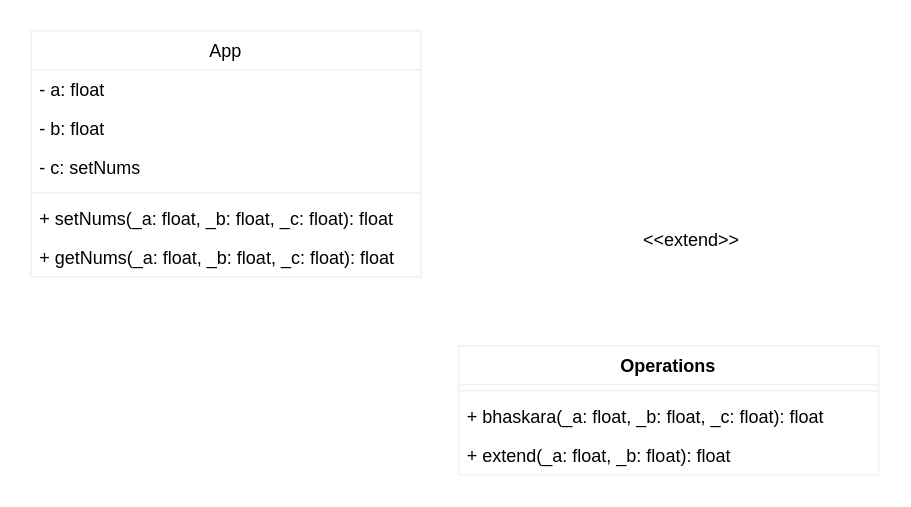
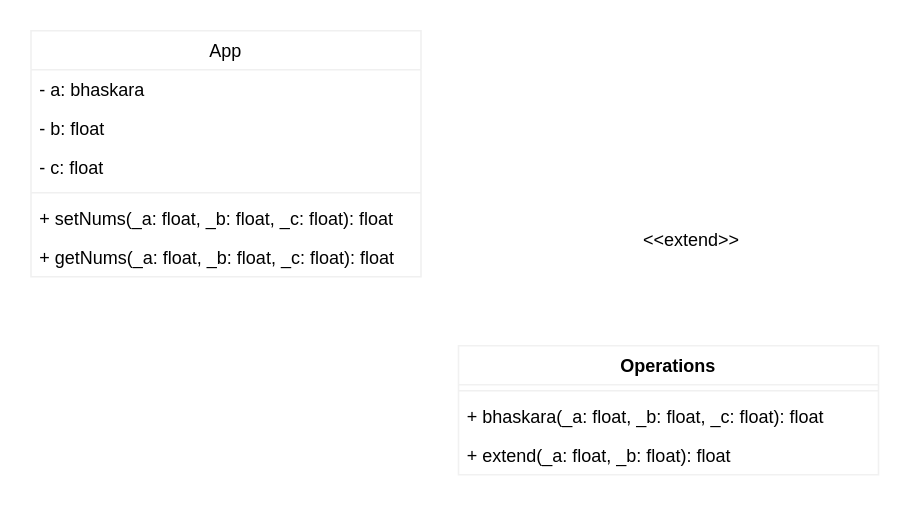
  <mxCell id="0" />
  <mxCell id="1" parent="0" />
  <mxCell id="2" value="Operations" style="swimlane;fontStyle=1;align=center;verticalAlign=top;childLayout=stackLayout;horizontal=1;startSize=26;horizontalStack=0;resizeParent=1;resizeParentMax=0;resizeLast=0;collapsible=1;marginBottom=0;strokeColor=#F0F0F0;opacity=90;" vertex="1" parent="1"><mxGeometry x="305" y="230" width="280" height="86" as="geometry" /></mxCell>
  <mxCell id="3" value="" style="line;strokeWidth=1;fillColor=none;align=left;verticalAlign=middle;spacingTop=-1;spacingLeft=3;spacingRight=3;rotatable=0;labelPosition=right;points=[];portConstraint=eastwest;strokeColor=inherit;" vertex="1" parent="2"><mxGeometry y="26" width="280" height="8" as="geometry" /></mxCell>
  <mxCell id="4" value="+ bhaskara(_a: float, _b: float, _c: float): float" style="text;strokeColor=none;fillColor=none;align=left;verticalAlign=top;spacingLeft=4;spacingRight=4;overflow=hidden;rotatable=0;points=[[0,0.5],[1,0.5]];portConstraint=eastwest;" vertex="1" parent="2"><mxGeometry y="34" width="280" height="26" as="geometry" /></mxCell>
  <mxCell id="5" value="+ extend(_a: float, _b: float): float" style="text;strokeColor=none;fillColor=none;align=left;verticalAlign=top;spacingLeft=4;spacingRight=4;overflow=hidden;rotatable=0;points=[[0,0.5],[1,0.5]];portConstraint=eastwest;" vertex="1" parent="2"><mxGeometry y="60" width="280" height="26" as="geometry" /></mxCell>
  <mxCell id="6" value="App" style="swimlane;fontStyle=0;childLayout=stackLayout;horizontal=1;startSize=26;fillColor=none;horizontalStack=0;resizeParent=1;resizeParentMax=0;resizeLast=0;collapsible=1;marginBottom=0;strokeColor=#F0F0F0;" vertex="1" parent="1"><mxGeometry x="20" y="20" width="260" height="164" as="geometry" /></mxCell>
- <mxCell id="7" value="- a: float" style="text;strokeColor=none;fillColor=none;align=left;verticalAlign=top;spacingLeft=4;spacingRight=4;overflow=hidden;rotatable=0;points=[[0,0.5],[1,0.5]];portConstraint=eastwest;" vertex="1" parent="6"><mxGeometry y="26" width="260" height="26" as="geometry" /></mxCell>
+ <mxCell id="7" value="- a: bhaskara" style="text;strokeColor=none;fillColor=none;align=left;verticalAlign=top;spacingLeft=4;spacingRight=4;overflow=hidden;rotatable=0;points=[[0,0.5],[1,0.5]];portConstraint=eastwest;" vertex="1" parent="6"><mxGeometry y="26" width="260" height="26" as="geometry" /></mxCell>
  <mxCell id="8" value="- b: float" style="text;strokeColor=none;fillColor=none;align=left;verticalAlign=top;spacingLeft=4;spacingRight=4;overflow=hidden;rotatable=0;points=[[0,0.5],[1,0.5]];portConstraint=eastwest;opacity=0;" vertex="1" parent="6"><mxGeometry y="52" width="260" height="26" as="geometry" /></mxCell>
- <mxCell id="9" value="- c: setNums" style="text;strokeColor=none;fillColor=none;align=left;verticalAlign=top;spacingLeft=4;spacingRight=4;overflow=hidden;rotatable=0;points=[[0,0.5],[1,0.5]];portConstraint=eastwest;opacity=0;" vertex="1" parent="6"><mxGeometry y="78" width="260" height="26" as="geometry" /></mxCell>
+ <mxCell id="9" value="- c: float" style="text;strokeColor=none;fillColor=none;align=left;verticalAlign=top;spacingLeft=4;spacingRight=4;overflow=hidden;rotatable=0;points=[[0,0.5],[1,0.5]];portConstraint=eastwest;opacity=0;" vertex="1" parent="6"><mxGeometry y="78" width="260" height="26" as="geometry" /></mxCell>
  <mxCell id="10" value="" style="line;strokeWidth=1;fillColor=none;align=left;verticalAlign=middle;spacingTop=-1;spacingLeft=3;spacingRight=3;rotatable=0;labelPosition=right;points=[];portConstraint=eastwest;strokeColor=inherit;" vertex="1" parent="6"><mxGeometry y="104" width="260" height="8" as="geometry" /></mxCell>
  <mxCell id="11" value="+ setNums(_a: float, _b: float, _c: float): float" style="text;strokeColor=none;fillColor=none;align=left;verticalAlign=top;spacingLeft=4;spacingRight=4;overflow=hidden;rotatable=0;points=[[0,0.5],[1,0.5]];portConstraint=eastwest;" vertex="1" parent="6"><mxGeometry y="112" width="260" height="26" as="geometry" /></mxCell>
  <mxCell id="12" value="+ getNums(_a: float, _b: float, _c: float): float" style="text;strokeColor=none;fillColor=none;align=left;verticalAlign=top;spacingLeft=4;spacingRight=4;overflow=hidden;rotatable=0;points=[[0,0.5],[1,0.5]];portConstraint=eastwest;" vertex="1" parent="6"><mxGeometry y="138" width="260" height="26" as="geometry" /></mxCell>
  <mxCell id="13" value="&amp;lt;&amp;lt;extend&amp;gt;&amp;gt;" style="text;html=1;align=center;verticalAlign=middle;resizable=0;points=[];autosize=1;strokeColor=none;fillColor=none;" vertex="1" parent="1"><mxGeometry x="415" y="145" width="90" height="30" as="geometry" /></mxCell>
